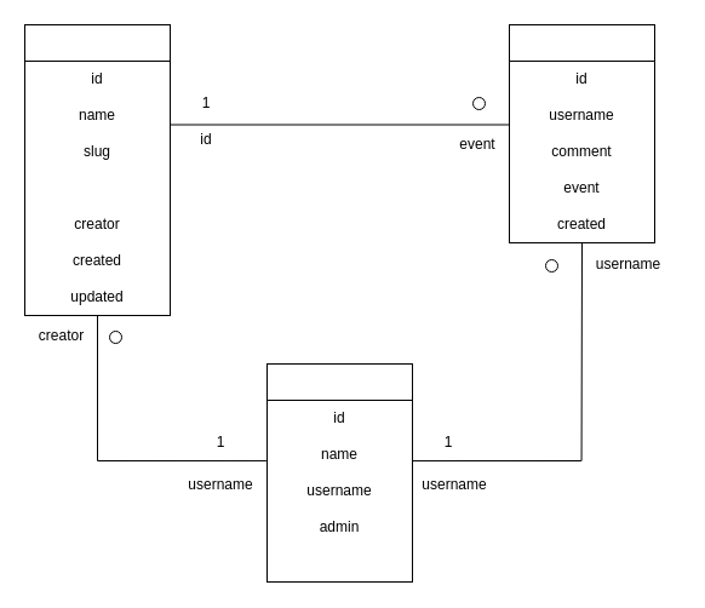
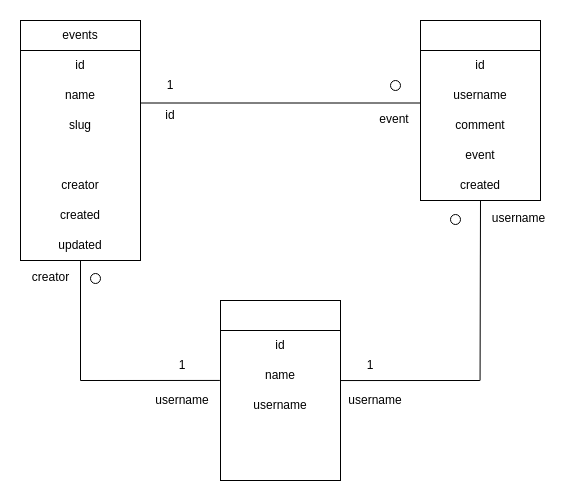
  <mxCell id="0" />
  <mxCell id="1" parent="0" />
  <mxCell id="2" value="" style="rounded=0;whiteSpace=wrap;html=1;" vertex="1" parent="1"><mxGeometry x="20" y="20" width="120" height="240" as="geometry" /></mxCell>
  <mxCell id="3" value="id" style="text;html=1;strokeColor=none;fillColor=none;align=center;verticalAlign=middle;whiteSpace=wrap;rounded=0;" vertex="1" parent="1"><mxGeometry x="20" y="50" width="120" height="30" as="geometry" /></mxCell>
  <mxCell id="4" value="" style="rounded=0;whiteSpace=wrap;html=1;" vertex="1" parent="1"><mxGeometry x="20" y="20" width="120" height="30" as="geometry" /></mxCell>
+ <mxCell id="5" value="events" style="text;html=1;strokeColor=none;fillColor=none;align=center;verticalAlign=middle;whiteSpace=wrap;rounded=0;" vertex="1" parent="1"><mxGeometry x="20" y="20" width="120" height="30" as="geometry" /></mxCell>
  <mxCell id="6" value="" style="rounded=0;whiteSpace=wrap;html=1;" vertex="1" parent="1"><mxGeometry x="420" y="20" width="120" height="180" as="geometry" /></mxCell>
  <mxCell id="7" value="id" style="text;html=1;strokeColor=none;fillColor=none;align=center;verticalAlign=middle;whiteSpace=wrap;rounded=0;" vertex="1" parent="1"><mxGeometry x="420" y="50" width="120" height="30" as="geometry" /></mxCell>
  <mxCell id="8" value="" style="rounded=0;whiteSpace=wrap;html=1;" vertex="1" parent="1"><mxGeometry x="420" y="20" width="120" height="30" as="geometry" /></mxCell>
  <mxCell id="9" value="" style="rounded=0;whiteSpace=wrap;html=1;" vertex="1" parent="1"><mxGeometry x="220" y="300" width="120" height="180" as="geometry" /></mxCell>
  <mxCell id="10" value="id" style="text;html=1;strokeColor=none;fillColor=none;align=center;verticalAlign=middle;whiteSpace=wrap;rounded=0;" vertex="1" parent="1"><mxGeometry x="220" y="330" width="120" height="30" as="geometry" /></mxCell>
  <mxCell id="11" value="" style="rounded=0;whiteSpace=wrap;html=1;" vertex="1" parent="1"><mxGeometry x="220" y="300" width="120" height="30" as="geometry" /></mxCell>
  <mxCell id="12" value="name" style="text;html=1;strokeColor=none;fillColor=none;align=center;verticalAlign=middle;whiteSpace=wrap;rounded=0;" vertex="1" parent="1"><mxGeometry x="20" y="80" width="120" height="30" as="geometry" /></mxCell>
  <mxCell id="13" value="slug" style="text;html=1;strokeColor=none;fillColor=none;align=center;verticalAlign=middle;whiteSpace=wrap;rounded=0;" vertex="1" parent="1"><mxGeometry x="20" y="110" width="120" height="30" as="geometry" /></mxCell>
  <mxCell id="14" value="creator" style="text;html=1;strokeColor=none;fillColor=none;align=center;verticalAlign=middle;whiteSpace=wrap;rounded=0;" vertex="1" parent="1"><mxGeometry x="20" y="170" width="120" height="30" as="geometry" /></mxCell>
  <mxCell id="15" value="created" style="text;html=1;strokeColor=none;fillColor=none;align=center;verticalAlign=middle;whiteSpace=wrap;rounded=0;" vertex="1" parent="1"><mxGeometry x="20" y="200" width="120" height="30" as="geometry" /></mxCell>
  <mxCell id="16" value="updated" style="text;html=1;strokeColor=none;fillColor=none;align=center;verticalAlign=middle;whiteSpace=wrap;rounded=0;" vertex="1" parent="1"><mxGeometry x="20" y="230" width="120" height="30" as="geometry" /></mxCell>
  <mxCell id="17" value="username" style="text;html=1;strokeColor=none;fillColor=none;align=center;verticalAlign=middle;whiteSpace=wrap;rounded=0;" vertex="1" parent="1"><mxGeometry x="420" y="80" width="120" height="30" as="geometry" /></mxCell>
  <mxCell id="18" value="comment" style="text;html=1;strokeColor=none;fillColor=none;align=center;verticalAlign=middle;whiteSpace=wrap;rounded=0;" vertex="1" parent="1"><mxGeometry x="420" y="110" width="120" height="30" as="geometry" /></mxCell>
  <mxCell id="19" value="event&lt;span style=&quot;color: rgba(0 , 0 , 0 , 0) ; font-family: monospace ; font-size: 0px&quot;&gt;%3CmxGraphModel%3E%3Croot%3E%3CmxCell%20id%3D%220%22%2F%3E%3CmxCell%20id%3D%221%22%20parent%3D%220%22%2F%3E%3CmxCell%20id%3D%222%22%20value%3D%22comment%22%20style%3D%22text%3Bhtml%3D1%3BstrokeColor%3Dnone%3BfillColor%3Dnone%3Balign%3Dcenter%3BverticalAlign%3Dmiddle%3BwhiteSpace%3Dwrap%3Brounded%3D0%3B%22%20vertex%3D%221%22%20parent%3D%221%22%3E%3CmxGeometry%20x%3D%22480%22%20y%3D%22210%22%20width%3D%22120%22%20height%3D%2230%22%20as%3D%22geometry%22%2F%3E%3C%2FmxCell%3E%3C%2Froot%3E%3C%2FmxGraphModel%3E&lt;/span&gt;" style="text;html=1;strokeColor=none;fillColor=none;align=center;verticalAlign=middle;whiteSpace=wrap;rounded=0;" vertex="1" parent="1"><mxGeometry x="420" y="140" width="120" height="30" as="geometry" /></mxCell>
  <mxCell id="20" value="created" style="text;html=1;strokeColor=none;fillColor=none;align=center;verticalAlign=middle;whiteSpace=wrap;rounded=0;" vertex="1" parent="1"><mxGeometry x="420" y="170" width="120" height="30" as="geometry" /></mxCell>
  <mxCell id="21" value="name" style="text;html=1;strokeColor=none;fillColor=none;align=center;verticalAlign=middle;whiteSpace=wrap;rounded=0;" vertex="1" parent="1"><mxGeometry x="220" y="360" width="120" height="30" as="geometry" /></mxCell>
  <mxCell id="22" value="username" style="text;html=1;strokeColor=none;fillColor=none;align=center;verticalAlign=middle;whiteSpace=wrap;rounded=0;" vertex="1" parent="1"><mxGeometry x="220" y="390" width="120" height="30" as="geometry" /></mxCell>
- <mxCell id="23" value="admin" style="text;html=1;strokeColor=none;fillColor=none;align=center;verticalAlign=middle;whiteSpace=wrap;rounded=0;" vertex="1" parent="1"><mxGeometry x="220" y="420" width="120" height="30" as="geometry" /></mxCell>
  <mxCell id="24" value="" style="endArrow=none;html=1;exitX=0.5;exitY=1;exitDx=0;exitDy=0;strokeColor=#000000;" edge="1" parent="1" source="16"><mxGeometry width="50" height="50" relative="1" as="geometry"><mxPoint x="290" y="320" as="sourcePoint" /><mxPoint x="80" y="380" as="targetPoint" /></mxGeometry></mxCell>
  <mxCell id="25" value="" style="endArrow=none;html=1;entryX=-0.005;entryY=0.665;entryDx=0;entryDy=0;entryPerimeter=0;strokeColor=#000000;" edge="1" parent="1" target="21"><mxGeometry width="50" height="50" relative="1" as="geometry"><mxPoint x="80" y="380" as="sourcePoint" /><mxPoint x="210" y="380" as="targetPoint" /></mxGeometry></mxCell>
  <mxCell id="26" value="" style="ellipse;whiteSpace=wrap;html=1;aspect=fixed;strokeColor=#000000;" vertex="1" parent="1"><mxGeometry x="90" y="273" width="10" height="10" as="geometry" /></mxCell>
  <mxCell id="27" value="1" style="text;html=1;strokeColor=none;fillColor=none;align=center;verticalAlign=middle;whiteSpace=wrap;rounded=0;fontColor=#000000;" vertex="1" parent="1"><mxGeometry x="152" y="350" width="60" height="30" as="geometry" /></mxCell>
  <mxCell id="28" value="" style="endArrow=none;html=1;entryX=-0.005;entryY=0.665;entryDx=0;entryDy=0;entryPerimeter=0;strokeColor=#000000;" edge="1" parent="1"><mxGeometry width="50" height="50" relative="1" as="geometry"><mxPoint x="340" y="380.05" as="sourcePoint" /><mxPoint x="479.4" y="380" as="targetPoint" /></mxGeometry></mxCell>
  <mxCell id="29" value="" style="endArrow=none;html=1;exitX=0.5;exitY=1;exitDx=0;exitDy=0;strokeColor=#000000;" edge="1" parent="1" source="20"><mxGeometry width="50" height="50" relative="1" as="geometry"><mxPoint x="479.57" y="260" as="sourcePoint" /><mxPoint x="479.57" y="380" as="targetPoint" /></mxGeometry></mxCell>
  <mxCell id="30" value="1" style="text;html=1;strokeColor=none;fillColor=none;align=center;verticalAlign=middle;whiteSpace=wrap;rounded=0;fontColor=#000000;" vertex="1" parent="1"><mxGeometry x="340" y="350" width="60" height="30" as="geometry" /></mxCell>
  <mxCell id="31" value="" style="ellipse;whiteSpace=wrap;html=1;aspect=fixed;strokeColor=#000000;" vertex="1" parent="1"><mxGeometry x="450" y="214" width="10" height="10" as="geometry" /></mxCell>
  <mxCell id="32" value="" style="endArrow=none;html=1;exitX=1;exitY=0.75;exitDx=0;exitDy=0;entryX=0;entryY=0.75;entryDx=0;entryDy=0;strokeColor=#000000;" edge="1" parent="1" source="12" target="17"><mxGeometry width="50" height="50" relative="1" as="geometry"><mxPoint x="290" y="340" as="sourcePoint" /><mxPoint x="340" y="290" as="targetPoint" /></mxGeometry></mxCell>
  <mxCell id="33" value="" style="ellipse;whiteSpace=wrap;html=1;aspect=fixed;strokeColor=#000000;" vertex="1" parent="1"><mxGeometry x="390" y="80" width="10" height="10" as="geometry" /></mxCell>
  <mxCell id="34" value="1" style="text;html=1;strokeColor=none;fillColor=none;align=center;verticalAlign=middle;whiteSpace=wrap;rounded=0;fontColor=#000000;" vertex="1" parent="1"><mxGeometry x="140" y="70" width="60" height="30" as="geometry" /></mxCell>
  <mxCell id="35" value="creator" style="text;html=1;strokeColor=none;fillColor=none;align=center;verticalAlign=middle;whiteSpace=wrap;rounded=0;fontColor=#000000;" vertex="1" parent="1"><mxGeometry x="28" y="262" width="45" height="30" as="geometry" /></mxCell>
  <mxCell id="36" value="username" style="text;html=1;strokeColor=none;fillColor=none;align=center;verticalAlign=middle;whiteSpace=wrap;rounded=0;fontColor=#000000;" vertex="1" parent="1"><mxGeometry x="122" y="385" width="120" height="30" as="geometry" /></mxCell>
  <mxCell id="37" value="username" style="text;html=1;strokeColor=none;fillColor=none;align=center;verticalAlign=middle;whiteSpace=wrap;rounded=0;fontColor=#000000;" vertex="1" parent="1"><mxGeometry x="315" y="385" width="120" height="30" as="geometry" /></mxCell>
  <mxCell id="38" value="username" style="text;html=1;strokeColor=none;fillColor=none;align=center;verticalAlign=middle;whiteSpace=wrap;rounded=0;fontColor=#000000;" vertex="1" parent="1"><mxGeometry x="477" y="203" width="83" height="30" as="geometry" /></mxCell>
  <mxCell id="39" value="event" style="text;html=1;strokeColor=none;fillColor=none;align=center;verticalAlign=middle;whiteSpace=wrap;rounded=0;fontColor=#000000;" vertex="1" parent="1"><mxGeometry x="334" y="104" width="120" height="30" as="geometry" /></mxCell>
  <mxCell id="40" value="id" style="text;html=1;strokeColor=none;fillColor=none;align=center;verticalAlign=middle;whiteSpace=wrap;rounded=0;fontColor=#000000;" vertex="1" parent="1"><mxGeometry x="110" y="100" width="120" height="30" as="geometry" /></mxCell>
